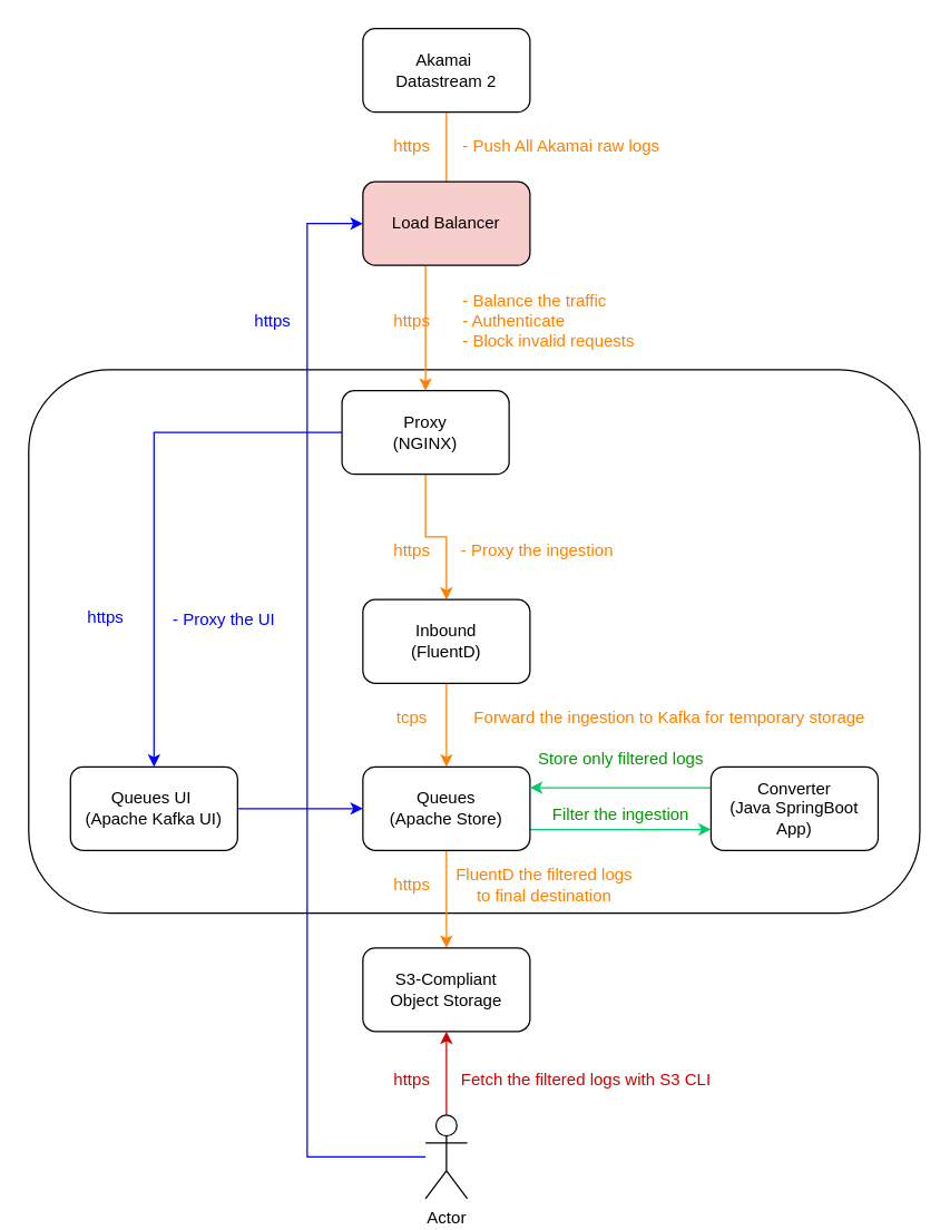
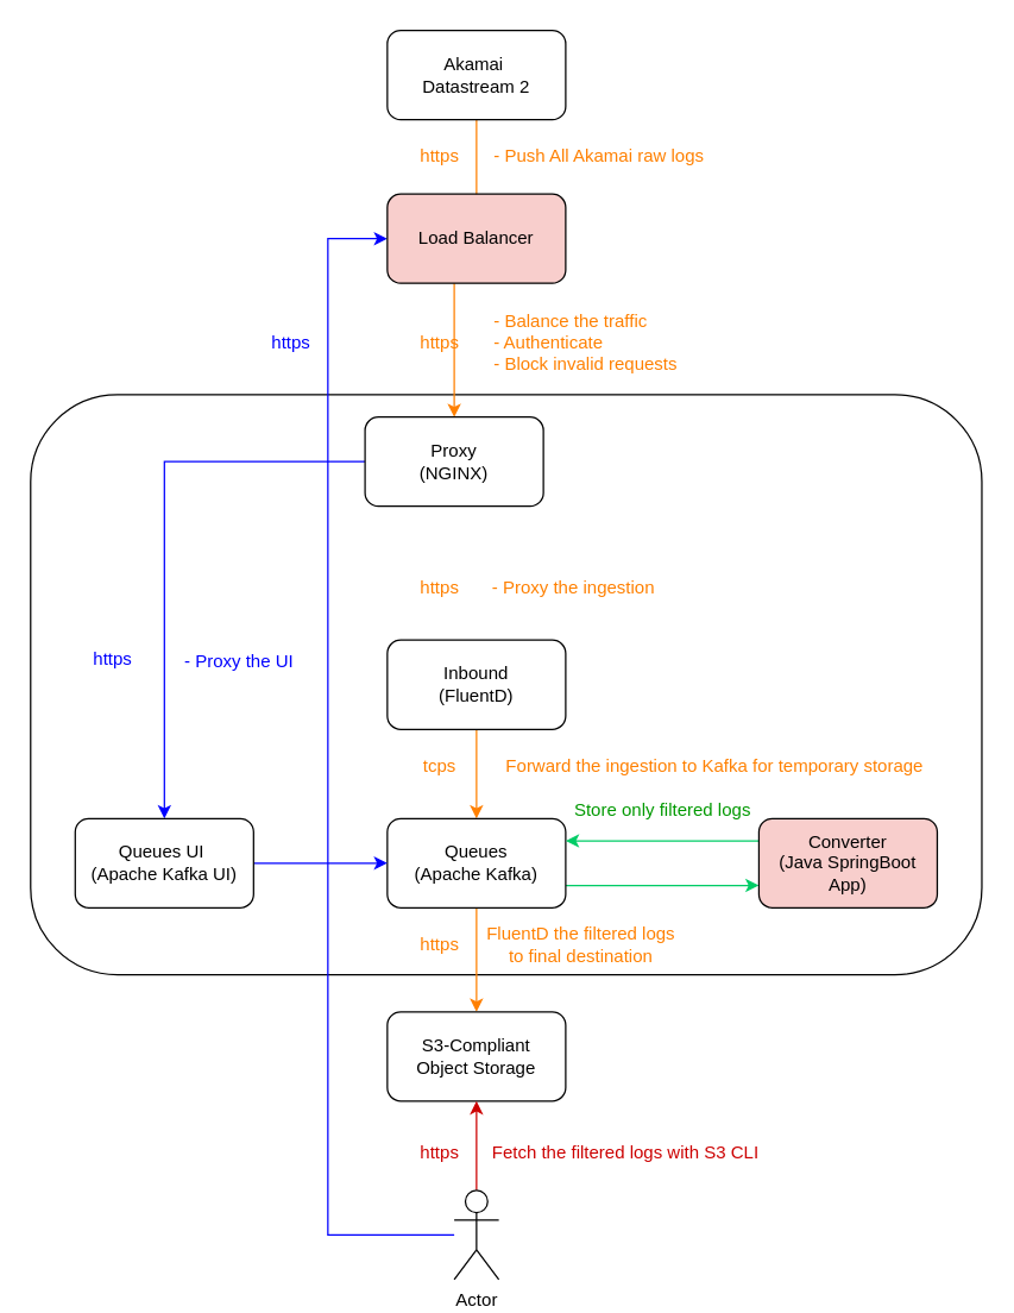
  <mxCell id="0" />
  <mxCell id="1" parent="0" />
  <mxCell id="2" value="" style="rounded=1;whiteSpace=wrap;html=1;" parent="1" vertex="1"><mxGeometry x="20" y="265" width="640" height="390" as="geometry" /></mxCell>
  <mxCell id="3" style="edgeStyle=orthogonalEdgeStyle;rounded=0;orthogonalLoop=1;jettySize=auto;html=1;exitX=0.5;exitY=1;exitDx=0;exitDy=0;strokeColor=#FF8000;" parent="1" source="4" target="7" edge="1"><mxGeometry relative="1" as="geometry" /></mxCell>
  <mxCell id="4" value="Akamai&amp;nbsp;&lt;div&gt;Datastream 2&lt;/div&gt;" style="rounded=1;whiteSpace=wrap;html=1;" parent="1" vertex="1"><mxGeometry x="260" y="20" width="120" height="60" as="geometry" /></mxCell>
- <mxCell id="5" style="edgeStyle=orthogonalEdgeStyle;rounded=0;orthogonalLoop=1;jettySize=auto;html=1;exitX=0.5;exitY=1;exitDx=0;exitDy=0;strokeColor=#FF8000;" parent="1" source="7" target="9" edge="1"><mxGeometry relative="1" as="geometry" /></mxCell>
  <mxCell id="6" style="edgeStyle=orthogonalEdgeStyle;rounded=0;orthogonalLoop=1;jettySize=auto;html=1;entryX=0.5;entryY=0;entryDx=0;entryDy=0;strokeColor=#0000FF;" parent="1" source="7" target="32" edge="1"><mxGeometry relative="1" as="geometry" /></mxCell>
  <mxCell id="7" value="Proxy&lt;div&gt;(NGINX)&lt;/div&gt;" style="rounded=1;whiteSpace=wrap;html=1;" parent="1" vertex="1"><mxGeometry x="245" y="280" width="120" height="60" as="geometry" /></mxCell>
  <mxCell id="8" style="edgeStyle=orthogonalEdgeStyle;rounded=0;orthogonalLoop=1;jettySize=auto;html=1;exitX=0.5;exitY=1;exitDx=0;exitDy=0;entryX=0.5;entryY=0;entryDx=0;entryDy=0;strokeColor=#FF8000;" parent="1" source="9" target="12" edge="1"><mxGeometry relative="1" as="geometry" /></mxCell>
  <mxCell id="9" value="Inbound&lt;div&gt;(FluentD)&lt;/div&gt;" style="rounded=1;whiteSpace=wrap;html=1;" parent="1" vertex="1"><mxGeometry x="260" y="430" width="120" height="60" as="geometry" /></mxCell>
  <mxCell id="10" style="rounded=0;orthogonalLoop=1;jettySize=auto;html=1;exitX=0.5;exitY=1;exitDx=0;exitDy=0;strokeColor=#FF8000;" parent="1" source="12" target="15" edge="1"><mxGeometry relative="1" as="geometry"><Array as="points"><mxPoint x="320" y="680" /></Array></mxGeometry></mxCell>
  <mxCell id="11" style="edgeStyle=orthogonalEdgeStyle;rounded=0;orthogonalLoop=1;jettySize=auto;html=1;exitX=1;exitY=0.75;exitDx=0;exitDy=0;entryX=0;entryY=0.75;entryDx=0;entryDy=0;fontColor=#009900;strokeColor=#00CC66;" parent="1" source="12" target="14" edge="1"><mxGeometry relative="1" as="geometry" /></mxCell>
- <mxCell id="12" value="Queues&lt;div&gt;(Apache Store)&lt;/div&gt;" style="rounded=1;whiteSpace=wrap;html=1;" parent="1" vertex="1"><mxGeometry x="260" y="550" width="120" height="60" as="geometry" /></mxCell>
+ <mxCell id="12" value="Queues&lt;div&gt;(Apache Kafka)&lt;/div&gt;" style="rounded=1;whiteSpace=wrap;html=1;" parent="1" vertex="1"><mxGeometry x="260" y="550" width="120" height="60" as="geometry" /></mxCell>
  <mxCell id="13" style="edgeStyle=orthogonalEdgeStyle;rounded=0;orthogonalLoop=1;jettySize=auto;html=1;exitX=0;exitY=0.25;exitDx=0;exitDy=0;entryX=1;entryY=0.25;entryDx=0;entryDy=0;fontColor=#009900;strokeColor=#00CC66;" parent="1" source="14" target="12" edge="1"><mxGeometry relative="1" as="geometry" /></mxCell>
- <mxCell id="14" value="Converter&lt;div&gt;(Java SpringBoot App)&lt;/div&gt;" style="rounded=1;whiteSpace=wrap;html=1;" parent="1" vertex="1"><mxGeometry x="510" y="550" width="120" height="60" as="geometry" /></mxCell>
+ <mxCell id="14" value="Converter&lt;div&gt;(Java SpringBoot App)&lt;/div&gt;" style="rounded=1;whiteSpace=wrap;html=1;fillColor=#f8cecc;" parent="1" vertex="1"><mxGeometry x="510" y="550" width="120" height="60" as="geometry" /></mxCell>
  <mxCell id="15" value="S3-Compliant&lt;div&gt;Object Storage&lt;/div&gt;" style="rounded=1;whiteSpace=wrap;html=1;" parent="1" vertex="1"><mxGeometry x="260" y="680" width="120" height="60" as="geometry" /></mxCell>
  <mxCell id="16" value="https" style="text;html=1;align=center;verticalAlign=middle;resizable=0;points=[];autosize=1;strokeColor=none;fillColor=none;fontColor=#FF8000;" parent="1" vertex="1"><mxGeometry x="270" y="215" width="50" height="30" as="geometry" /></mxCell>
  <mxCell id="17" value="- Balance the traffic&lt;br&gt;- Authenticate&lt;br&gt;- Block invalid requests" style="text;html=1;align=left;verticalAlign=middle;resizable=0;points=[];autosize=1;strokeColor=none;fillColor=none;fontColor=#FF8000;" parent="1" vertex="1"><mxGeometry x="330" y="200" width="150" height="60" as="geometry" /></mxCell>
  <mxCell id="18" value="https" style="text;html=1;align=center;verticalAlign=middle;resizable=0;points=[];autosize=1;strokeColor=none;fillColor=none;fontColor=#FF8000;" parent="1" vertex="1"><mxGeometry x="270" y="380" width="50" height="30" as="geometry" /></mxCell>
  <mxCell id="19" value="- Proxy the ingestion" style="text;html=1;align=center;verticalAlign=middle;resizable=0;points=[];autosize=1;strokeColor=none;fillColor=none;fontColor=#FF8000;" parent="1" vertex="1"><mxGeometry x="320" y="380" width="130" height="30" as="geometry" /></mxCell>
  <mxCell id="20" value="Forward the ingestion to Kafka for temporary storage" style="text;html=1;align=center;verticalAlign=middle;resizable=0;points=[];autosize=1;strokeColor=none;fillColor=none;fontColor=#FF8000;" parent="1" vertex="1"><mxGeometry x="330" y="500" width="300" height="30" as="geometry" /></mxCell>
  <mxCell id="21" value="tcps" style="text;html=1;align=center;verticalAlign=middle;resizable=0;points=[];autosize=1;strokeColor=none;fillColor=none;fontColor=#FF8000;" parent="1" vertex="1"><mxGeometry x="270" y="500" width="50" height="30" as="geometry" /></mxCell>
- <mxCell id="22" value="Filter the ingestion" style="text;html=1;align=center;verticalAlign=middle;resizable=0;points=[];autosize=1;strokeColor=none;fillColor=none;fontColor=#009900;" parent="1" vertex="1"><mxGeometry x="385" y="570" width="120" height="30" as="geometry" /></mxCell>
  <mxCell id="23" value="Store only filtered logs" style="text;html=1;align=center;verticalAlign=middle;resizable=0;points=[];autosize=1;strokeColor=none;fillColor=none;fontColor=#009900;" parent="1" vertex="1"><mxGeometry x="375" y="530" width="140" height="30" as="geometry" /></mxCell>
  <mxCell id="24" value="FluentD the filtered logs&lt;br&gt;to final destination" style="text;html=1;align=center;verticalAlign=middle;resizable=0;points=[];autosize=1;strokeColor=none;fillColor=none;fontColor=#FF8000;" parent="1" vertex="1"><mxGeometry x="320" y="615" width="140" height="40" as="geometry" /></mxCell>
  <mxCell id="25" value="https" style="text;html=1;align=center;verticalAlign=middle;resizable=0;points=[];autosize=1;strokeColor=none;fillColor=none;fontColor=#FF8000;" parent="1" vertex="1"><mxGeometry x="270" y="620" width="50" height="30" as="geometry" /></mxCell>
  <mxCell id="26" style="edgeStyle=orthogonalEdgeStyle;rounded=0;orthogonalLoop=1;jettySize=auto;html=1;fontColor=#CC0000;strokeColor=#CC0000;" parent="1" source="28" edge="1"><mxGeometry relative="1" as="geometry"><mxPoint x="320" y="740" as="targetPoint" /></mxGeometry></mxCell>
  <mxCell id="27" style="edgeStyle=orthogonalEdgeStyle;rounded=0;orthogonalLoop=1;jettySize=auto;html=1;entryX=0;entryY=0.5;entryDx=0;entryDy=0;strokeColor=#0000FF;" parent="1" source="28" target="36" edge="1"><mxGeometry relative="1" as="geometry"><Array as="points"><mxPoint x="220" y="830" /><mxPoint x="220" y="160" /></Array></mxGeometry></mxCell>
  <mxCell id="28" value="Actor" style="shape=umlActor;verticalLabelPosition=bottom;verticalAlign=top;html=1;" parent="1" vertex="1"><mxGeometry x="305" y="800" width="30" height="60" as="geometry" /></mxCell>
  <mxCell id="29" value="Fetch the filtered logs with S3 CLI" style="text;html=1;align=center;verticalAlign=middle;resizable=0;points=[];autosize=1;strokeColor=none;fillColor=none;fontColor=#CC0000;" parent="1" vertex="1"><mxGeometry x="320" y="760" width="200" height="30" as="geometry" /></mxCell>
  <mxCell id="30" value="https" style="text;html=1;align=center;verticalAlign=middle;resizable=0;points=[];autosize=1;strokeColor=none;fillColor=none;fontColor=#CC0000;" parent="1" vertex="1"><mxGeometry x="270" y="760" width="50" height="30" as="geometry" /></mxCell>
  <mxCell id="31" style="edgeStyle=orthogonalEdgeStyle;rounded=0;orthogonalLoop=1;jettySize=auto;html=1;entryX=0;entryY=0.5;entryDx=0;entryDy=0;strokeColor=#0000FF;" parent="1" source="32" target="12" edge="1"><mxGeometry relative="1" as="geometry" /></mxCell>
  <mxCell id="32" value="&lt;div&gt;Queues UI&amp;nbsp;&lt;/div&gt;&lt;div&gt;(Apache Kafka UI)&lt;/div&gt;" style="rounded=1;whiteSpace=wrap;html=1;" parent="1" vertex="1"><mxGeometry x="50" y="550" width="120" height="60" as="geometry" /></mxCell>
  <mxCell id="33" value="https" style="text;html=1;align=center;verticalAlign=middle;resizable=0;points=[];autosize=1;strokeColor=none;fillColor=none;fontColor=#0000FF;" parent="1" vertex="1"><mxGeometry x="170" y="215" width="50" height="30" as="geometry" /></mxCell>
  <mxCell id="34" value="https" style="text;html=1;align=center;verticalAlign=middle;resizable=0;points=[];autosize=1;strokeColor=none;fillColor=none;fontColor=#0000FF;" parent="1" vertex="1"><mxGeometry x="50" y="428" width="50" height="30" as="geometry" /></mxCell>
  <mxCell id="35" value="- Proxy the UI" style="text;html=1;align=center;verticalAlign=middle;resizable=0;points=[];autosize=1;strokeColor=none;fillColor=none;fontColor=#0000FF;" parent="1" vertex="1"><mxGeometry x="110" y="430" width="100" height="30" as="geometry" /></mxCell>
  <mxCell id="36" value="Load Balancer" style="rounded=1;whiteSpace=wrap;html=1;fillColor=#f8cecc;" parent="1" vertex="1"><mxGeometry x="260" y="130" width="120" height="60" as="geometry" /></mxCell>
  <mxCell id="37" value="- Push All Akamai raw logs" style="text;html=1;align=left;verticalAlign=middle;resizable=0;points=[];autosize=1;strokeColor=none;fillColor=none;fontColor=#FF8000;" parent="1" vertex="1"><mxGeometry x="330" y="90" width="160" height="30" as="geometry" /></mxCell>
  <mxCell id="38" value="https" style="text;html=1;align=center;verticalAlign=middle;resizable=0;points=[];autosize=1;strokeColor=none;fillColor=none;fontColor=#FF8000;" parent="1" vertex="1"><mxGeometry x="270" y="90" width="50" height="30" as="geometry" /></mxCell>
